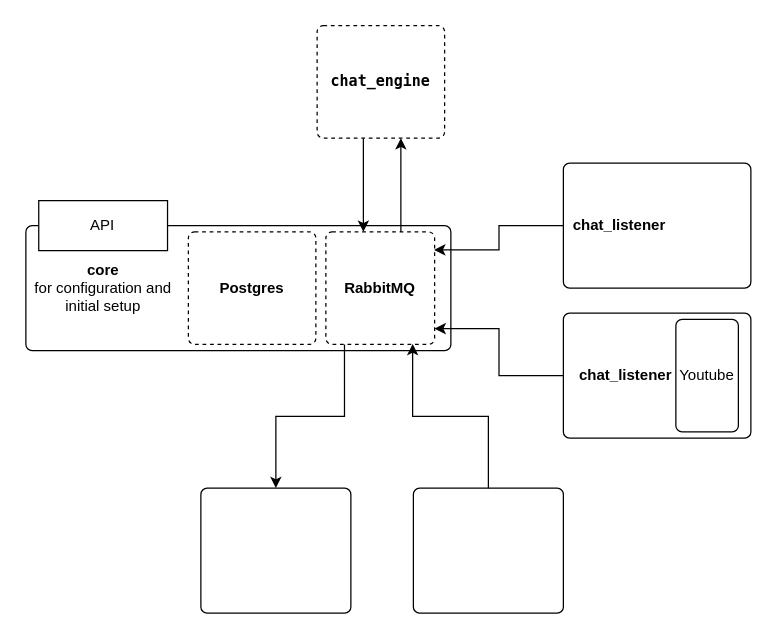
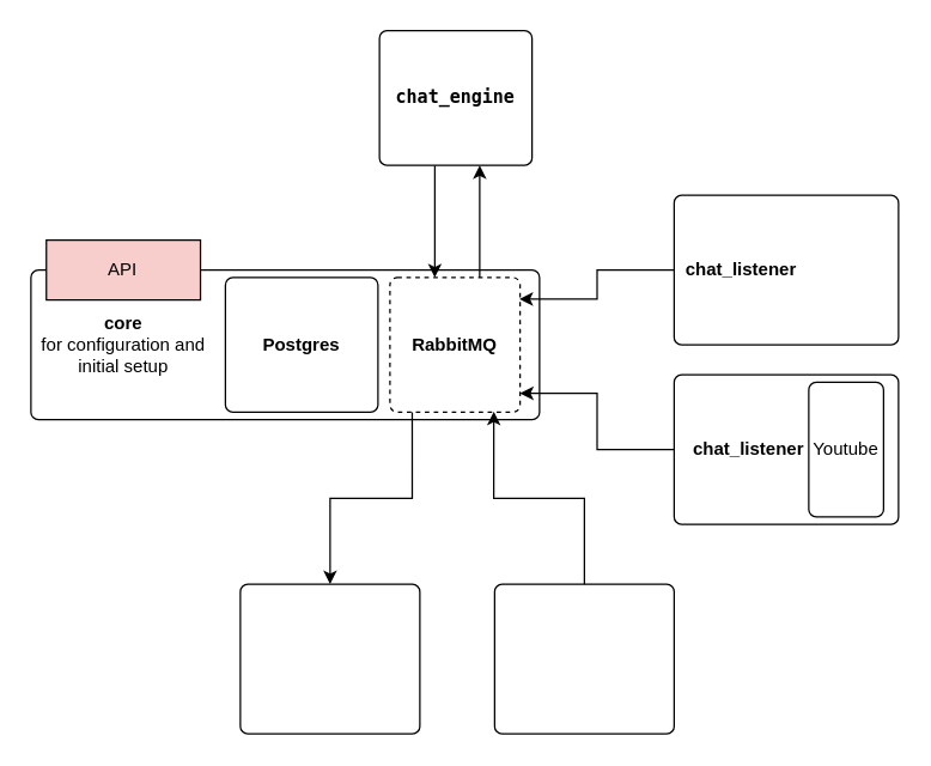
  <mxCell id="0" />
  <mxCell id="1" parent="0" />
  <mxCell id="2" value="" style="rounded=1;absoluteArcSize=1;html=1;arcSize=10;" vertex="1" parent="1"><mxGeometry x="20" y="180" width="340" height="100" as="geometry" /></mxCell>
  <mxCell id="3" value="&lt;b&gt;core&lt;br&gt;&lt;/b&gt;for configuration and initial setup&lt;b&gt;&lt;/b&gt;" style="html=1;shape=mxgraph.er.anchor;whiteSpace=wrap;" vertex="1" parent="2"><mxGeometry width="123.636" height="100" as="geometry" /></mxCell>
  <mxCell id="4" value="&lt;b&gt;RabbitMQ&lt;/b&gt;" style="rounded=1;absoluteArcSize=1;html=1;arcSize=10;whiteSpace=wrap;points=[];strokeColor=inherit;fillColor=inherit;dashed=1;" vertex="1" parent="2"><mxGeometry x="240" y="5" width="87" height="90" as="geometry" /></mxCell>
- <mxCell id="5" value="API" style="whiteSpace=wrap;html=1;align=center;" vertex="1" parent="2"><mxGeometry x="10.303" y="-20" width="103.03" height="40" as="geometry" /></mxCell>
- <mxCell id="6" value="&lt;b&gt;Postgres&lt;/b&gt;" style="rounded=1;absoluteArcSize=1;html=1;arcSize=10;whiteSpace=wrap;points=[];strokeColor=inherit;fillColor=inherit;dashed=1;" vertex="1" parent="2"><mxGeometry x="130.001" y="5" width="102" height="90" as="geometry" /></mxCell>
+ <mxCell id="5" value="API" style="whiteSpace=wrap;html=1;align=center;fillColor=#f8cecc;" vertex="1" parent="2"><mxGeometry x="10.303" y="-20" width="103.03" height="40" as="geometry" /></mxCell>
+ <mxCell id="6" value="&lt;b&gt;Postgres&lt;/b&gt;" style="rounded=1;absoluteArcSize=1;html=1;arcSize=10;whiteSpace=wrap;points=[];strokeColor=inherit;fillColor=inherit;" vertex="1" parent="2"><mxGeometry x="130.001" y="5" width="102" height="90" as="geometry" /></mxCell>
  <mxCell id="7" value="" style="rounded=1;absoluteArcSize=1;html=1;arcSize=10;" vertex="1" parent="1"><mxGeometry x="450" y="130" width="150" height="100" as="geometry" /></mxCell>
  <mxCell id="8" value="&lt;b&gt;chat_listener&lt;/b&gt;" style="html=1;shape=mxgraph.er.anchor;whiteSpace=wrap;" vertex="1" parent="7"><mxGeometry width="90" height="100" as="geometry" /></mxCell>
  <mxCell id="9" value="" style="rounded=1;absoluteArcSize=1;html=1;arcSize=10;" vertex="1" parent="1"><mxGeometry x="450" y="250" width="150" height="100" as="geometry" /></mxCell>
  <mxCell id="10" value="&lt;b&gt;chat_listener&lt;/b&gt;" style="html=1;shape=mxgraph.er.anchor;whiteSpace=wrap;" vertex="1" parent="9"><mxGeometry width="100" height="100" as="geometry" /></mxCell>
  <mxCell id="11" value="Youtube" style="rounded=1;absoluteArcSize=1;html=1;arcSize=10;whiteSpace=wrap;points=[];strokeColor=inherit;fillColor=inherit;" vertex="1" parent="9"><mxGeometry x="90" y="5" width="50" height="90" as="geometry" /></mxCell>
  <mxCell id="12" style="edgeStyle=orthogonalEdgeStyle;rounded=0;orthogonalLoop=1;jettySize=auto;html=1;exitX=0;exitY=0.5;exitDx=0;exitDy=0;entryX=0.996;entryY=0.16;entryDx=0;entryDy=0;entryPerimeter=0;" edge="1" parent="1" source="7" target="4"><mxGeometry relative="1" as="geometry" /></mxCell>
  <mxCell id="13" style="edgeStyle=orthogonalEdgeStyle;rounded=0;orthogonalLoop=1;jettySize=auto;html=1;exitX=0;exitY=0.5;exitDx=0;exitDy=0;entryX=1;entryY=0.86;entryDx=0;entryDy=0;entryPerimeter=0;" edge="1" parent="1" source="9" target="4"><mxGeometry relative="1" as="geometry" /></mxCell>
  <mxCell id="14" value="" style="rounded=1;absoluteArcSize=1;html=1;arcSize=10;" vertex="1" parent="1"><mxGeometry x="330" y="390" width="120" height="100" as="geometry" /></mxCell>
  <mxCell id="15" style="edgeStyle=orthogonalEdgeStyle;rounded=0;orthogonalLoop=1;jettySize=auto;html=1;exitX=0.5;exitY=0;exitDx=0;exitDy=0;entryX=0.798;entryY=0.996;entryDx=0;entryDy=0;entryPerimeter=0;" edge="1" parent="1" source="14" target="4"><mxGeometry relative="1" as="geometry" /></mxCell>
  <mxCell id="16" value="" style="edgeStyle=orthogonalEdgeStyle;rounded=0;orthogonalLoop=1;jettySize=auto;html=1;" edge="1" parent="1" source="17" target="4"><mxGeometry relative="1" as="geometry"><Array as="points"><mxPoint x="290" y="170" /><mxPoint x="290" y="170" /></Array></mxGeometry></mxCell>
- <mxCell id="17" value="&lt;code data-end=&quot;555&quot; data-start=&quot;542&quot;&gt;&lt;b&gt;chat_engine&lt;/b&gt;&lt;/code&gt;" style="rounded=1;absoluteArcSize=1;html=1;arcSize=10;whiteSpace=wrap;points=[];strokeColor=inherit;fillColor=inherit;dashed=1;" vertex="1" parent="1"><mxGeometry x="253.001" y="20" width="102" height="90" as="geometry" /></mxCell>
+ <mxCell id="17" value="&lt;code data-end=&quot;555&quot; data-start=&quot;542&quot;&gt;&lt;b&gt;chat_engine&lt;/b&gt;&lt;/code&gt;" style="rounded=1;absoluteArcSize=1;html=1;arcSize=10;whiteSpace=wrap;points=[];strokeColor=inherit;fillColor=inherit;" vertex="1" parent="1"><mxGeometry x="253.001" y="20" width="102" height="90" as="geometry" /></mxCell>
  <mxCell id="18" value="" style="rounded=1;absoluteArcSize=1;html=1;arcSize=10;" vertex="1" parent="1"><mxGeometry x="160" y="390" width="120" height="100" as="geometry" /></mxCell>
  <mxCell id="19" style="edgeStyle=orthogonalEdgeStyle;rounded=0;orthogonalLoop=1;jettySize=auto;html=1;exitX=0.171;exitY=1.001;exitDx=0;exitDy=0;entryX=0.5;entryY=0;entryDx=0;entryDy=0;exitPerimeter=0;" edge="1" parent="1" source="4" target="18"><mxGeometry relative="1" as="geometry" /></mxCell>
  <mxCell id="20" value="" style="edgeStyle=orthogonalEdgeStyle;rounded=0;orthogonalLoop=1;jettySize=auto;html=1;" edge="1" parent="1" source="4" target="17"><mxGeometry relative="1" as="geometry"><Array as="points"><mxPoint x="320" y="130" /><mxPoint x="320" y="130" /></Array></mxGeometry></mxCell>
